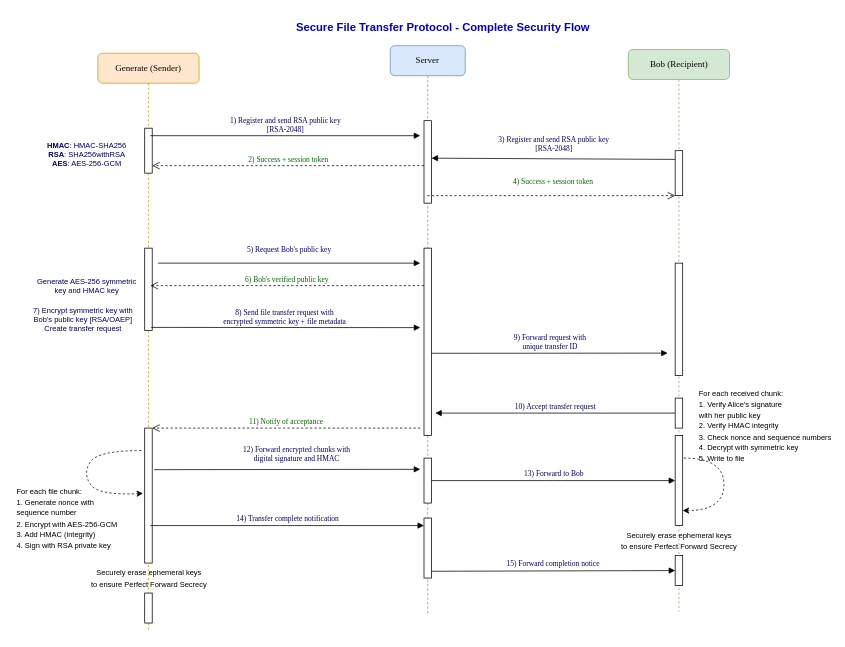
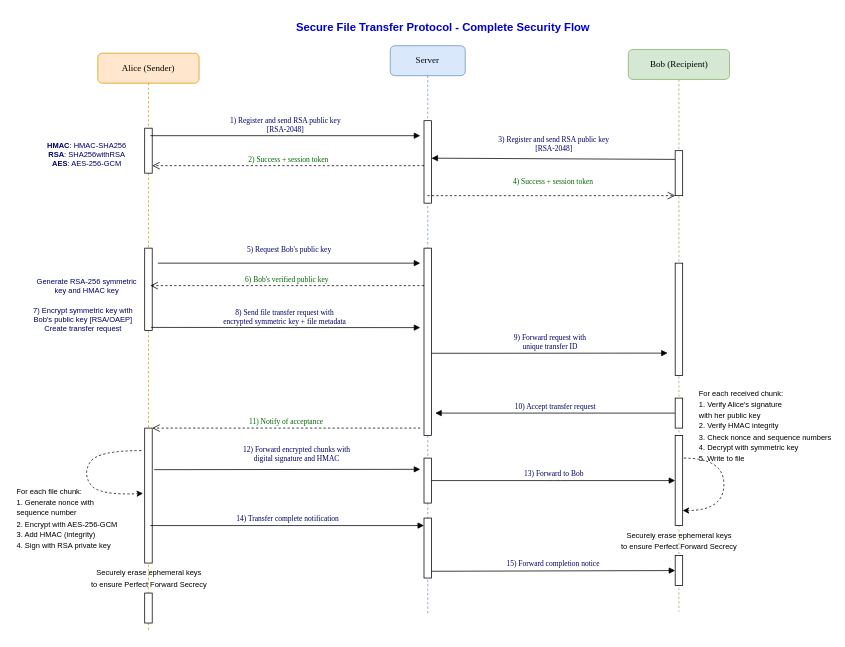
  <mxCell id="0" />
  <mxCell id="1" parent="0" />
  <mxCell id="2" value="Server" style="shape=umlLifeline;perimeter=lifelinePerimeter;whiteSpace=wrap;html=1;container=1;collapsible=0;recursiveResize=0;outlineConnect=0;rounded=1;shadow=0;comic=0;labelBackgroundColor=none;strokeWidth=1;fontFamily=Verdana;fontSize=12;align=center;fillColor=#dae8fc;strokeColor=#6c8ebf;" parent="1" vertex="1"><mxGeometry x="520" y="60" width="100" height="760" as="geometry" /></mxCell>
  <mxCell id="3" value="" style="html=1;points=[];perimeter=orthogonalPerimeter;rounded=0;shadow=0;comic=0;labelBackgroundColor=none;strokeWidth=1;fontFamily=Verdana;fontSize=12;align=center;" parent="2" vertex="1"><mxGeometry x="45" y="100" width="10" height="110" as="geometry" /></mxCell>
- <mxCell id="4" value="Generate (Sender)" style="shape=umlLifeline;perimeter=lifelinePerimeter;whiteSpace=wrap;html=1;container=1;collapsible=0;recursiveResize=0;outlineConnect=0;rounded=1;shadow=0;comic=0;labelBackgroundColor=none;strokeWidth=1;fontFamily=Verdana;fontSize=12;align=center;fillColor=#ffe6cc;strokeColor=#d79b00;" parent="1" vertex="1"><mxGeometry x="130" y="70" width="135" height="770" as="geometry" /></mxCell>
+ <mxCell id="4" value="Alice (Sender)" style="shape=umlLifeline;perimeter=lifelinePerimeter;whiteSpace=wrap;html=1;container=1;collapsible=0;recursiveResize=0;outlineConnect=0;rounded=1;shadow=0;comic=0;labelBackgroundColor=none;strokeWidth=1;fontFamily=Verdana;fontSize=12;align=center;fillColor=#ffe6cc;strokeColor=#d79b00;" parent="1" vertex="1"><mxGeometry x="130" y="70" width="135" height="770" as="geometry" /></mxCell>
  <mxCell id="5" value="" style="html=1;points=[];perimeter=orthogonalPerimeter;rounded=0;shadow=0;comic=0;labelBackgroundColor=none;strokeWidth=1;fontFamily=Verdana;fontSize=12;align=center;" parent="4" vertex="1"><mxGeometry x="62.5" y="100" width="10" height="60" as="geometry" /></mxCell>
  <mxCell id="6" value="" style="html=1;points=[];perimeter=orthogonalPerimeter;rounded=0;shadow=0;comic=0;labelBackgroundColor=none;strokeWidth=1;fontFamily=Verdana;fontSize=12;align=center;" parent="4" vertex="1"><mxGeometry x="62.5" y="260" width="10" height="110" as="geometry" /></mxCell>
  <mxCell id="7" value="" style="html=1;points=[];perimeter=orthogonalPerimeter;rounded=0;shadow=0;comic=0;labelBackgroundColor=none;strokeWidth=1;fontFamily=Verdana;fontSize=12;align=center;" parent="4" vertex="1"><mxGeometry x="62.5" y="500" width="10" height="180" as="geometry" /></mxCell>
  <mxCell id="8" value="" style="curved=1;endArrow=classic;html=1;rounded=0;dashed=1;entryX=-0.224;entryY=0.484;entryDx=0;entryDy=0;entryPerimeter=0;" parent="4" target="7" edge="1"><mxGeometry width="50" height="50" relative="1" as="geometry"><mxPoint x="58" y="530" as="sourcePoint" /><mxPoint x="53.28" y="583.56" as="targetPoint" /><Array as="points"><mxPoint y="530" /><mxPoint x="-20" y="560" /><mxPoint y="590" /></Array></mxGeometry></mxCell>
  <mxCell id="9" value="" style="html=1;points=[];perimeter=orthogonalPerimeter;rounded=0;shadow=0;comic=0;labelBackgroundColor=none;strokeWidth=1;fontFamily=Verdana;fontSize=12;align=center;" parent="4" vertex="1"><mxGeometry x="62.5" y="720" width="10" height="40" as="geometry" /></mxCell>
  <mxCell id="10" value="&lt;font style=&quot;font-size: 10px;&quot;&gt;Securely erase ephemeral keys&lt;br&gt;to ensure Perfect Forward Secrecy&lt;/font&gt;" style="text;html=1;align=center;verticalAlign=middle;resizable=0;points=[];autosize=1;strokeColor=none;fillColor=none;" parent="4" vertex="1"><mxGeometry x="-17.5" y="680" width="170" height="40" as="geometry" /></mxCell>
  <mxCell id="11" value="Bob (Recipient)" style="shape=umlLifeline;perimeter=lifelinePerimeter;whiteSpace=wrap;html=1;container=0;collapsible=0;recursiveResize=0;outlineConnect=0;rounded=1;shadow=0;comic=0;labelBackgroundColor=none;strokeWidth=1;fontFamily=Verdana;fontSize=12;align=center;fillColor=#d5e8d4;strokeColor=#82b366;movable=1;resizable=1;rotatable=1;deletable=1;editable=1;locked=0;connectable=1;" parent="1" vertex="1"><mxGeometry x="837.5" y="65" width="135" height="750" as="geometry" /></mxCell>
  <mxCell id="12" value="1) Register and send RSA public key&lt;br&gt;[RSA-2048]" style="html=1;verticalAlign=bottom;endArrow=block;labelBackgroundColor=none;fontFamily=Verdana;fontSize=10;edgeStyle=elbowEdgeStyle;elbow=vertical;fontColor=#000066;" parent="1" edge="1"><mxGeometry relative="1" as="geometry"><mxPoint x="200" y="180" as="sourcePoint" /><mxPoint x="560" y="180" as="targetPoint" /></mxGeometry></mxCell>
  <mxCell id="13" value="3) Register and send RSA public key&lt;br&gt;[RSA-2048]" style="html=1;verticalAlign=bottom;endArrow=block;labelBackgroundColor=none;fontFamily=Verdana;fontSize=10;elbow=vertical;fontColor=#000066;exitX=-0.017;exitY=0.194;exitDx=0;exitDy=0;exitPerimeter=0;" parent="1" source="33" edge="1"><mxGeometry x="-0.002" y="-5" relative="1" as="geometry"><mxPoint x="920" y="210" as="sourcePoint" /><mxPoint x="574.996" y="210" as="targetPoint" /><mxPoint as="offset" /></mxGeometry></mxCell>
  <mxCell id="14" value="2) Success + session token" style="html=1;verticalAlign=bottom;endArrow=open;dashed=1;endSize=8;labelBackgroundColor=none;fontFamily=Verdana;fontSize=10;edgeStyle=elbowEdgeStyle;elbow=vertical;fontColor=#006600;" parent="1" source="3" target="5" edge="1"><mxGeometry relative="1" as="geometry"><mxPoint x="310" y="226" as="targetPoint" /><Array as="points"><mxPoint x="320" y="220" /></Array></mxGeometry></mxCell>
  <mxCell id="15" value="4) Success + session token" style="html=1;verticalAlign=bottom;endArrow=open;dashed=1;endSize=8;labelBackgroundColor=none;fontFamily=Verdana;fontSize=10;edgeStyle=elbowEdgeStyle;elbow=vertical;fontColor=#006600;" parent="1" source="2" target="33" edge="1"><mxGeometry x="0.013" y="10" relative="1" as="geometry"><mxPoint x="520" y="250" as="targetPoint" /><Array as="points"><mxPoint x="580" y="240" /></Array><mxPoint x="450" y="250" as="sourcePoint" /><mxPoint as="offset" /></mxGeometry></mxCell>
  <mxCell id="16" value="" style="html=1;points=[];perimeter=orthogonalPerimeter;rounded=0;shadow=0;comic=0;labelBackgroundColor=none;strokeWidth=1;fontFamily=Verdana;fontSize=12;align=center;" parent="1" vertex="1"><mxGeometry x="565" y="330" width="10" height="250" as="geometry" /></mxCell>
  <mxCell id="17" value="5) Request Bob's public key" style="html=1;verticalAlign=bottom;endArrow=block;labelBackgroundColor=none;fontFamily=Verdana;fontSize=10;elbow=vertical;fontColor=#000066;" parent="1" edge="1"><mxGeometry x="0.001" y="10" relative="1" as="geometry"><mxPoint x="210" y="350" as="sourcePoint" /><mxPoint x="560" y="350" as="targetPoint" /><mxPoint as="offset" /></mxGeometry></mxCell>
  <mxCell id="18" value="6) Bob's verified public key" style="html=1;verticalAlign=bottom;endArrow=open;dashed=1;endSize=8;labelBackgroundColor=none;fontFamily=Verdana;fontSize=10;edgeStyle=elbowEdgeStyle;elbow=vertical;fontColor=#006600;" parent="1" edge="1"><mxGeometry relative="1" as="geometry"><mxPoint x="200" y="380" as="targetPoint" /><Array as="points"><mxPoint x="320" y="380" /></Array><mxPoint x="565" y="380" as="sourcePoint" /></mxGeometry></mxCell>
- <mxCell id="19" value="Generate AES-256 symmetric&lt;br&gt;key and HMAC key" style="text;html=1;align=center;verticalAlign=middle;resizable=0;points=[];autosize=1;strokeColor=none;fillColor=none;fontSize=10;fontColor=#000066;" parent="1" vertex="1"><mxGeometry x="40" y="360" width="150" height="40" as="geometry" /></mxCell>
+ <mxCell id="19" value="Generate RSA-256 symmetric&lt;br&gt;key and HMAC key" style="text;html=1;align=center;verticalAlign=middle;resizable=0;points=[];autosize=1;strokeColor=none;fillColor=none;fontSize=10;fontColor=#000066;" parent="1" vertex="1"><mxGeometry x="40" y="360" width="150" height="40" as="geometry" /></mxCell>
  <mxCell id="20" value="&lt;b&gt;HMAC&lt;/b&gt;: HMAC-SHA256&lt;br&gt;&lt;b&gt;RSA&lt;/b&gt;: SHA256withRSA&lt;br&gt;&lt;b&gt;AES&lt;/b&gt;: AES-256-GCM" style="text;html=1;align=center;verticalAlign=middle;resizable=0;points=[];autosize=1;strokeColor=none;fillColor=none;fontColor=#000066;fontSize=10;" parent="1" vertex="1"><mxGeometry x="50" y="180" width="130" height="50" as="geometry" /></mxCell>
  <mxCell id="21" value="7) Encrypt symmetric key with&lt;br&gt;Bob's public key [RSA/OAEP]&lt;br&gt;Create transfer request" style="text;html=1;align=center;verticalAlign=middle;resizable=0;points=[];autosize=1;strokeColor=none;fillColor=none;fontSize=10;fontColor=#000066;" parent="1" vertex="1"><mxGeometry x="30" y="400" width="160" height="50" as="geometry" /></mxCell>
  <mxCell id="22" value="8) Send file transfer request with&lt;br&gt;encrypted symmetric key + file metadata" style="html=1;verticalAlign=bottom;endArrow=block;labelBackgroundColor=none;fontFamily=Verdana;fontSize=10;edgeStyle=elbowEdgeStyle;elbow=vertical;exitX=0.862;exitY=0.961;exitDx=0;exitDy=0;exitPerimeter=0;fontColor=#000066;" parent="1" source="6" edge="1"><mxGeometry x="-0.007" relative="1" as="geometry"><mxPoint x="250" y="360" as="sourcePoint" /><mxPoint x="560" y="436" as="targetPoint" /><mxPoint as="offset" /></mxGeometry></mxCell>
  <mxCell id="23" value="9) Forward request with&lt;br&gt;unique transfer ID" style="html=1;verticalAlign=bottom;endArrow=block;labelBackgroundColor=none;fontFamily=Verdana;fontSize=10;edgeStyle=elbowEdgeStyle;elbow=vertical;fontColor=#000066;" parent="1" edge="1"><mxGeometry relative="1" as="geometry"><mxPoint x="575" y="470.241" as="sourcePoint" /><mxPoint x="890" y="470" as="targetPoint" /><Array as="points"><mxPoint x="960" y="470" /></Array></mxGeometry></mxCell>
  <mxCell id="24" value="10) Accept transfer request" style="html=1;verticalAlign=bottom;endArrow=block;labelBackgroundColor=none;fontFamily=Verdana;fontSize=10;edgeStyle=elbowEdgeStyle;elbow=vertical;exitX=0;exitY=0.5;exitDx=0;exitDy=0;exitPerimeter=0;fontColor=#000066;" parent="1" source="35" edge="1"><mxGeometry relative="1" as="geometry"><mxPoint x="520" y="440" as="sourcePoint" /><mxPoint x="580" y="550" as="targetPoint" /><Array as="points"><mxPoint x="770" y="550" /></Array></mxGeometry></mxCell>
  <mxCell id="25" value="11) Notify of acceptance" style="html=1;verticalAlign=bottom;endArrow=open;dashed=1;endSize=8;labelBackgroundColor=none;fontFamily=Verdana;fontSize=10;edgeStyle=elbowEdgeStyle;elbow=vertical;entryX=1;entryY=0;entryDx=0;entryDy=0;entryPerimeter=0;fontColor=#006600;" parent="1" target="7" edge="1"><mxGeometry relative="1" as="geometry"><mxPoint x="250" y="470" as="targetPoint" /><Array as="points"><mxPoint x="360" y="570" /></Array><mxPoint x="560" y="570" as="sourcePoint" /></mxGeometry></mxCell>
  <mxCell id="26" value="12) Forward encrypted chunks with&lt;br&gt;digital signature and HMAC" style="html=1;verticalAlign=bottom;endArrow=block;labelBackgroundColor=none;fontFamily=Verdana;fontSize=10;edgeStyle=elbowEdgeStyle;elbow=vertical;fontColor=#000066;exitX=1.259;exitY=0.308;exitDx=0;exitDy=0;exitPerimeter=0;" parent="1" source="7" edge="1"><mxGeometry x="0.07" y="5" relative="1" as="geometry"><mxPoint x="160" y="625" as="sourcePoint" /><mxPoint x="560" y="625" as="targetPoint" /><Array as="points" /><mxPoint as="offset" /></mxGeometry></mxCell>
  <mxCell id="27" value="" style="html=1;points=[];perimeter=orthogonalPerimeter;rounded=0;shadow=0;comic=0;labelBackgroundColor=none;strokeWidth=1;fontFamily=Verdana;fontSize=12;align=center;" parent="1" vertex="1"><mxGeometry x="565" y="610" width="10" height="60" as="geometry" /></mxCell>
  <mxCell id="28" value="13) Forward to Bob" style="html=1;verticalAlign=bottom;endArrow=block;labelBackgroundColor=none;fontFamily=Verdana;fontSize=10;edgeStyle=elbowEdgeStyle;elbow=vertical;fontColor=#000066;exitX=1;exitY=0.5;exitDx=0;exitDy=0;exitPerimeter=0;entryX=0;entryY=0.5;entryDx=0;entryDy=0;entryPerimeter=0;" parent="1" source="27" target="36" edge="1"><mxGeometry relative="1" as="geometry"><mxPoint x="450" y="640" as="sourcePoint" /><mxPoint x="635" y="640" as="targetPoint" /><Array as="points" /></mxGeometry></mxCell>
  <mxCell id="29" value="" style="html=1;points=[];perimeter=orthogonalPerimeter;rounded=0;shadow=0;comic=0;labelBackgroundColor=none;strokeWidth=1;fontFamily=Verdana;fontSize=12;align=center;" parent="1" vertex="1"><mxGeometry x="565" y="690" width="10" height="80" as="geometry" /></mxCell>
  <mxCell id="30" value="14) Transfer complete notification" style="html=1;verticalAlign=bottom;endArrow=block;labelBackgroundColor=none;fontFamily=Verdana;fontSize=10;edgeStyle=elbowEdgeStyle;elbow=vertical;fontColor=#000066;entryX=0;entryY=0;entryDx=0;entryDy=0;entryPerimeter=0;" parent="1" edge="1"><mxGeometry relative="1" as="geometry"><mxPoint x="200" y="700" as="sourcePoint" /><mxPoint x="565" y="700" as="targetPoint" /><Array as="points" /></mxGeometry></mxCell>
  <mxCell id="31" value="15) Forward completion notice" style="html=1;verticalAlign=bottom;endArrow=block;labelBackgroundColor=none;fontFamily=Verdana;fontSize=10;edgeStyle=elbowEdgeStyle;elbow=vertical;fontColor=#000066;exitX=1.069;exitY=0.762;exitDx=0;exitDy=0;exitPerimeter=0;" parent="1" edge="1"><mxGeometry relative="1" as="geometry"><mxPoint x="575" y="760.96" as="sourcePoint" /><mxPoint x="900" y="760" as="targetPoint" /><Array as="points"><mxPoint x="769.31" y="760" /></Array></mxGeometry></mxCell>
  <mxCell id="32" value="&lt;font color=&quot;#0000cc&quot; style=&quot;font-size: 15px;&quot;&gt;&lt;b&gt;Secure File Transfer Protocol - Complete Security Flow&lt;/b&gt;&lt;/font&gt;" style="text;html=1;align=center;verticalAlign=middle;resizable=0;points=[];autosize=1;strokeColor=none;fillColor=none;" parent="1" vertex="1"><mxGeometry x="380" y="20" width="420" height="30" as="geometry" /></mxCell>
  <mxCell id="33" value="" style="html=1;points=[];perimeter=orthogonalPerimeter;rounded=0;shadow=0;comic=0;labelBackgroundColor=none;strokeWidth=1;fontFamily=Verdana;fontSize=12;align=center;" parent="1" vertex="1"><mxGeometry x="900" y="200" width="10" height="60" as="geometry" /></mxCell>
  <mxCell id="34" value="" style="html=1;points=[];perimeter=orthogonalPerimeter;rounded=0;shadow=0;comic=0;labelBackgroundColor=none;strokeWidth=1;fontFamily=Verdana;fontSize=12;align=center;" parent="1" vertex="1"><mxGeometry x="900" y="350" width="10" height="150" as="geometry" /></mxCell>
  <mxCell id="35" value="" style="html=1;points=[];perimeter=orthogonalPerimeter;rounded=0;shadow=0;comic=0;labelBackgroundColor=none;strokeWidth=1;fontFamily=Verdana;fontSize=12;align=center;" parent="1" vertex="1"><mxGeometry x="900" y="530" width="10" height="40" as="geometry" /></mxCell>
  <mxCell id="36" value="" style="html=1;points=[];perimeter=orthogonalPerimeter;rounded=0;shadow=0;comic=0;labelBackgroundColor=none;strokeWidth=1;fontFamily=Verdana;fontSize=12;align=center;" parent="1" vertex="1"><mxGeometry x="900" y="580" width="10" height="120" as="geometry" /></mxCell>
  <mxCell id="37" value="" style="curved=1;endArrow=classic;html=1;rounded=0;dashed=1;exitX=1.15;exitY=0.25;exitDx=0;exitDy=0;exitPerimeter=0;entryX=1;entryY=0.833;entryDx=0;entryDy=0;entryPerimeter=0;" parent="1" source="36" target="36" edge="1"><mxGeometry width="50" height="50" relative="1" as="geometry"><mxPoint x="925" y="620" as="sourcePoint" /><mxPoint x="975" y="570" as="targetPoint" /><Array as="points"><mxPoint x="965" y="610" /><mxPoint x="965" y="680" /></Array></mxGeometry></mxCell>
  <mxCell id="38" value="" style="html=1;points=[];perimeter=orthogonalPerimeter;rounded=0;shadow=0;comic=0;labelBackgroundColor=none;strokeWidth=1;fontFamily=Verdana;fontSize=12;align=center;" parent="1" vertex="1"><mxGeometry x="900" y="740" width="10" height="40" as="geometry" /></mxCell>
  <mxCell id="39" value="&lt;font style=&quot;font-size: 10px;&quot;&gt;Securely erase ephemeral keys&lt;br&gt;to ensure Perfect Forward Secrecy&lt;/font&gt;" style="text;html=1;align=center;verticalAlign=middle;resizable=0;points=[];autosize=1;strokeColor=none;fillColor=none;" parent="1" vertex="1"><mxGeometry x="820" y="700" width="170" height="40" as="geometry" /></mxCell>
  <mxCell id="40" value="&lt;font style=&quot;font-size: 10px;&quot;&gt;For each file chunk:&lt;br&gt;1. Generate nonce with&amp;nbsp;&lt;/font&gt;&lt;div&gt;&lt;font style=&quot;font-size: 10px;&quot;&gt;sequence&amp;nbsp;&lt;/font&gt;&lt;span style=&quot;font-size: 10px; background-color: transparent; color: light-dark(rgb(0, 0, 0), rgb(255, 255, 255));&quot;&gt;number&lt;/span&gt;&lt;div&gt;&lt;font style=&quot;font-size: 10px;&quot;&gt;2. Encrypt with AES-256-GCM&lt;br&gt;3. Add HMAC (integrity)&lt;br&gt;4. Sign with RSA private key&lt;/font&gt;&lt;/div&gt;&lt;/div&gt;" style="text;html=1;align=left;verticalAlign=middle;resizable=0;points=[];autosize=1;strokeColor=none;fillColor=none;" parent="1" vertex="1"><mxGeometry x="20" y="640" width="160" height="100" as="geometry" /></mxCell>
  <mxCell id="41" value="&lt;font style=&quot;forced-color-adjust: none; font-family: Helvetica; font-style: normal; font-variant-ligatures: normal; font-variant-caps: normal; font-weight: 400; letter-spacing: normal; orphans: 2; text-align: left; text-indent: 0px; text-transform: none; widows: 2; word-spacing: 0px; -webkit-text-stroke-width: 0px; white-space: nowrap; text-decoration-thickness: initial; text-decoration-style: initial; text-decoration-color: initial; font-size: 10px; box-shadow: none !important; color: light-dark(rgb(0, 0, 0), rgb(255, 255, 255));&quot;&gt;For each received chunk:&lt;br style=&quot;forced-color-adjust: none; box-shadow: none !important;&quot;&gt;1. Verify Alice's signature&amp;nbsp;&lt;/font&gt;&lt;div style=&quot;forced-color-adjust: none; font-family: Helvetica; font-size: 12px; font-style: normal; font-variant-ligatures: normal; font-variant-caps: normal; font-weight: 400; letter-spacing: normal; orphans: 2; text-align: left; text-indent: 0px; text-transform: none; widows: 2; word-spacing: 0px; -webkit-text-stroke-width: 0px; white-space: nowrap; text-decoration-thickness: initial; text-decoration-style: initial; text-decoration-color: initial; box-shadow: none !important;&quot;&gt;&lt;font style=&quot;forced-color-adjust: none; font-size: 10px; box-shadow: none !important; color: light-dark(rgb(0, 0, 0), rgb(255, 255, 255));&quot;&gt;with her public key&lt;br style=&quot;forced-color-adjust: none; box-shadow: none !important;&quot;&gt;2. Verify HMAC integrity&lt;br style=&quot;forced-color-adjust: none; box-shadow: none !important;&quot;&gt;3. Check nonce and sequence numbers&lt;br style=&quot;forced-color-adjust: none; box-shadow: none !important;&quot;&gt;4. Decrypt with symmetric key&lt;br style=&quot;forced-color-adjust: none; box-shadow: none !important;&quot;&gt;5. Write to file&lt;/font&gt;&lt;/div&gt;" style="text;whiteSpace=wrap;html=1;fontFamily=Architects Daughter;fontSource=https%3A%2F%2Ffonts.googleapis.com%2Fcss%3Ffamily%3DArchitects%2BDaughter;" vertex="1" parent="1"><mxGeometry x="930" y="510" width="175" height="120" as="geometry" /></mxCell>
